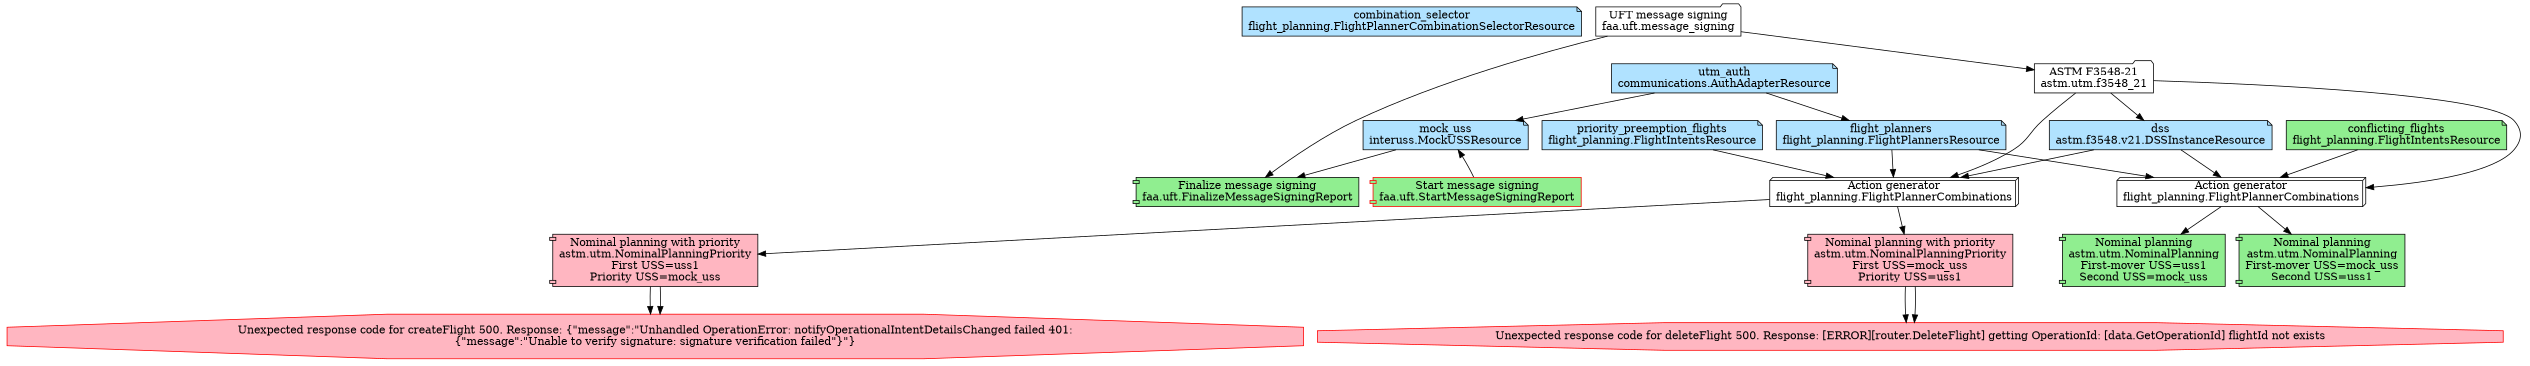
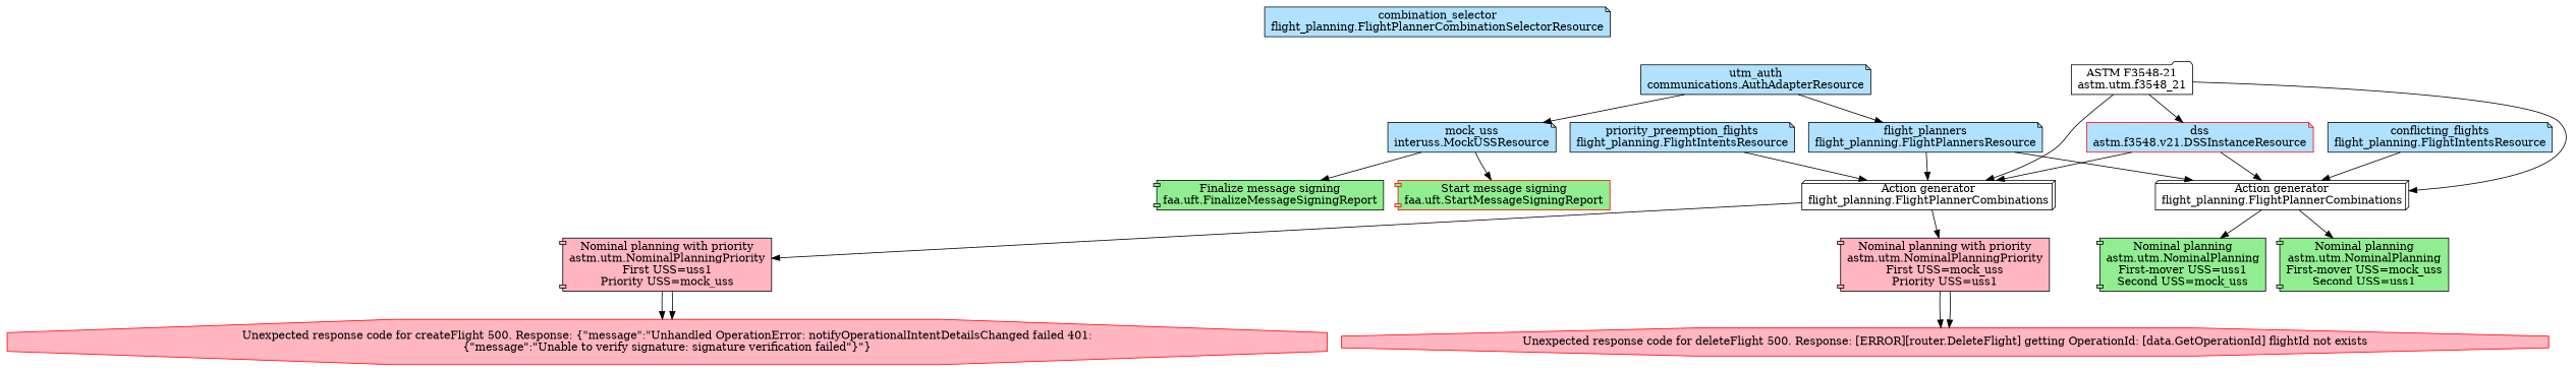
  digraph {
    node [fillcolor=lightskyblue1 shape=note style=filled]
    n1 [label="combination_selector\nflight_planning.FlightPlannerCombinationSelectorResource"]
-   n2 [fillcolor=lightgreen label="conflicting_flights\nflight_planning.FlightIntentsResource"]
+   n2 [label="conflicting_flights\nflight_planning.FlightIntentsResource"]
    n3 [label="Action generator\nflight_planning.FlightPlannerCombinations" shape=box3d fillcolor="" style=""]
    n4 [fillcolor=lightgreen label="Nominal planning\nastm.utm.NominalPlanning\nFirst-mover USS=uss1\nSecond USS=mock_uss" shape=component]
    n5 [fillcolor=lightgreen label="Nominal planning\nastm.utm.NominalPlanning\nFirst-mover USS=mock_uss\nSecond USS=uss1" shape=component]
    n6 [label="priority_preemption_flights\nflight_planning.FlightIntentsResource"]
    n7 [label="Action generator\nflight_planning.FlightPlannerCombinations" shape=box3d fillcolor="" style=""]
    n8 [fillcolor=lightpink label="Nominal planning with priority\nastm.utm.NominalPlanningPriority\nFirst USS=uss1\nPriority USS=mock_uss" shape=component]
    n9 [fillcolor=lightpink label="Nominal planning with priority\nastm.utm.NominalPlanningPriority\nFirst USS=mock_uss\nPriority USS=uss1" shape=component]
    n10 [color=red fillcolor=lightpink label="Unexpected response code for createFlight 500. Response: {\"message\":\"Unhandled OperationError: notifyOperationalIntentDetailsChanged failed 401:\n{\"message\":\"Unable to verify signature: signature verification failed\"}\"}\n" shape=octagon]
    n11 [color=red fillcolor=lightpink label="Unexpected response code for deleteFlight 500. Response: [ERROR][router.DeleteFlight] getting OperationId: [data.GetOperationId] flightId not exists" shape=octagon]
    n12 [label="utm_auth\ncommunications.AuthAdapterResource"]
    n13 [label="flight_planners\nflight_planning.FlightPlannersResource"]
    n14 [label="mock_uss\ninteruss.MockUSSResource"]
-   n15 [label="dss\nastm.f3548.v21.DSSInstanceResource"]
+   n15 [label="dss\nastm.f3548.v21.DSSInstanceResource" color=red]
    n16 [color=red fillcolor=lightgreen label="Start message signing\nfaa.uft.StartMessageSigningReport" shape=component]
    n17 [fillcolor=lightgreen label="Finalize message signing\nfaa.uft.FinalizeMessageSigningReport" shape=component]
    n18 [label="ASTM F3548-21\nastm.utm.f3548_21" shape=folder fillcolor="" style=""]
-   n19 [label="UFT message signing\nfaa.uft.message_signing" shape=folder fillcolor="" style=""]
    n2 -> n3
    n3 -> n4
    n3 -> n5
    n6 -> n7
    n7 -> n8
    n7 -> n9
    n8 -> n10
    n8 -> n10
    n9 -> n11
    n9 -> n11
    n12 -> n13
    n12 -> n14
    n13 -> n3
    n13 -> n7
-   n16 -> n14
+   n14 -> n16
    n14 -> n17
    n15 -> n3
    n15 -> n7
    n18 -> n3
    n18 -> n7
    n18 -> n15
-   n19 -> n17
-   n19 -> n18
  }
